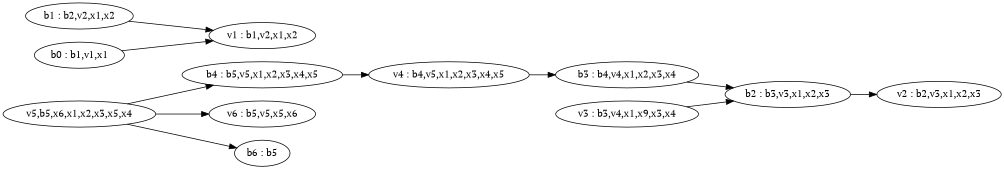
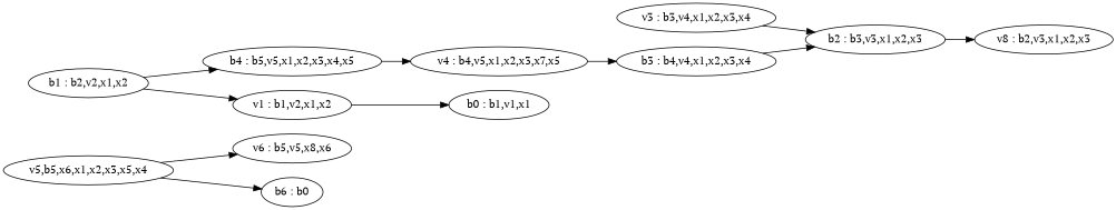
  digraph {
    fontname="PT Serif"
    rankdir=LR
    node [fontname="PT Serif"]
    edge [fontname="PT Serif"]
    n1 [label="v5,b5,x6,x1,x2,x3,x5,x4"]
    n2 [label="b4 : b5,v5,x1,x2,x3,x4,x5"]
-   n3 [label="v6 : b5,v5,x5,x6"]
-   n4 [label="b6 : b5"]
-   n5 [label="v4 : b4,v5,x1,x2,x3,x4,x5"]
+   n3 [label="v6 : b5,v5,x8,x6"]
+   n4 [label="b6 : b0"]
+   n5 [label="v4 : b4,v5,x1,x2,x3,x7,x5"]
    n6 [label="b3 : b4,v4,x1,x2,x3,x4"]
    n7 [label="b2 : b3,v3,x1,x2,x3"]
-   n8 [label="v3 : b3,v4,x1,x9,x3,x4"]
-   n9 [label="v2 : b2,v3,x1,x2,x3"]
+   n8 [label="v3 : b3,v4,x1,x2,x3,x4"]
+   n9 [label="v8 : b2,v3,x1,x2,x3"]
    n10 [label="b1 : b2,v2,x1,x2"]
    n11 [label="v1 : b1,v2,x1,x2"]
    n12 [label="b0 : b1,v1,x1"]
-   n1 -> n2
+   n10 -> n2
    n1 -> n3
    n1 -> n4
    n2 -> n5
    n5 -> n6
    n6 -> n7
    n7 -> n9
    n8 -> n7
    n10 -> n11
-   n12 -> n11
+   n11 -> n12
  }
